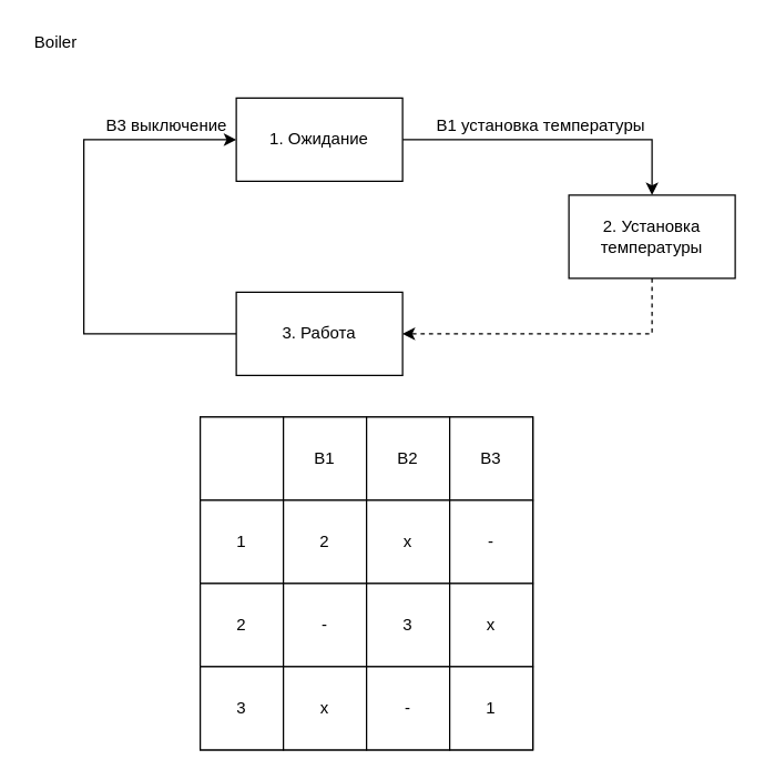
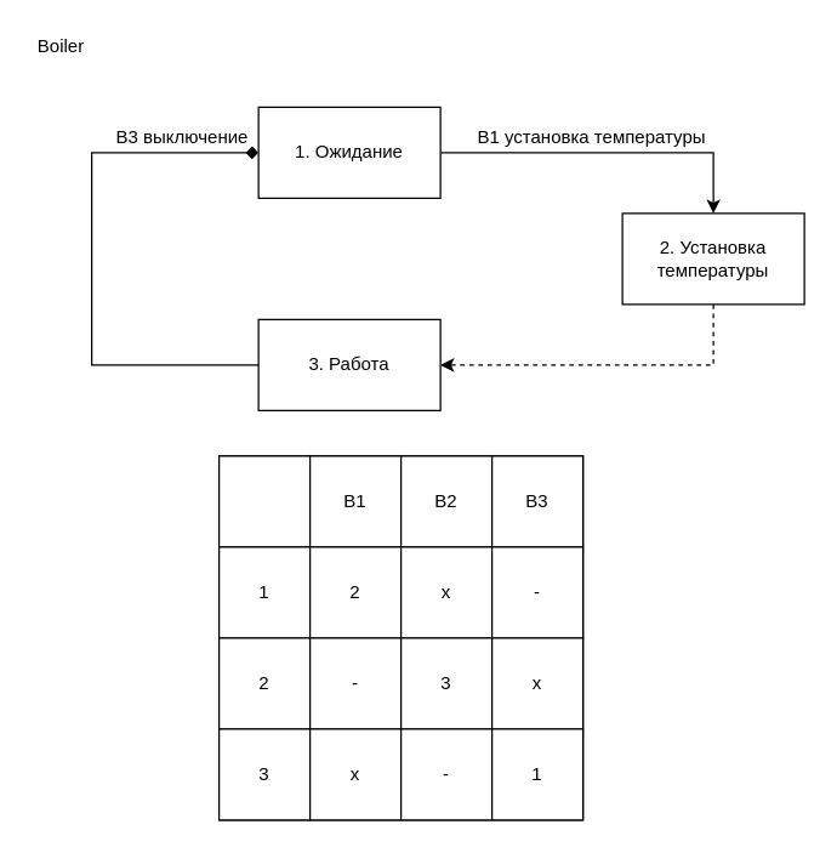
  <mxCell id="0" />
  <mxCell id="1" parent="0" />
  <mxCell id="2" value="Boiler" style="text;html=1;strokeColor=none;fillColor=none;align=center;verticalAlign=middle;whiteSpace=wrap;rounded=0;" parent="1" vertex="1"><mxGeometry x="20" y="20" width="40" height="20" as="geometry" /></mxCell>
  <mxCell id="3" style="edgeStyle=orthogonalEdgeStyle;rounded=0;orthogonalLoop=1;jettySize=auto;html=1;exitX=1;exitY=0.5;exitDx=0;exitDy=0;entryX=0.5;entryY=0;entryDx=0;entryDy=0;" parent="1" source="4" target="6" edge="1"><mxGeometry relative="1" as="geometry" /></mxCell>
  <mxCell id="4" value="1. Ожидание" style="rounded=0;whiteSpace=wrap;html=1;" parent="1" vertex="1"><mxGeometry x="170" y="70" width="120" height="60" as="geometry" /></mxCell>
  <mxCell id="5" style="edgeStyle=orthogonalEdgeStyle;rounded=0;orthogonalLoop=1;jettySize=auto;html=1;exitX=0.5;exitY=1;exitDx=0;exitDy=0;entryX=1;entryY=0.5;entryDx=0;entryDy=0;dashed=1;" parent="1" source="6" target="8" edge="1"><mxGeometry relative="1" as="geometry" /></mxCell>
  <mxCell id="6" value="2. Установка&lt;br&gt;температуры" style="rounded=0;whiteSpace=wrap;html=1;" parent="1" vertex="1"><mxGeometry x="410" y="140" width="120" height="60" as="geometry" /></mxCell>
- <mxCell id="7" style="edgeStyle=orthogonalEdgeStyle;rounded=0;orthogonalLoop=1;jettySize=auto;html=1;exitX=0;exitY=0.5;exitDx=0;exitDy=0;entryX=0;entryY=0.5;entryDx=0;entryDy=0;" parent="1" source="8" target="4" edge="1"><mxGeometry relative="1" as="geometry"><Array as="points"><mxPoint x="60" y="240" /><mxPoint x="60" y="100" /></Array></mxGeometry></mxCell>
+ <mxCell id="7" style="edgeStyle=orthogonalEdgeStyle;rounded=0;orthogonalLoop=1;jettySize=auto;html=1;exitX=0;exitY=0.5;exitDx=0;exitDy=0;entryX=0;entryY=0.5;entryDx=0;entryDy=0;endArrow=diamond;" parent="1" source="8" target="4" edge="1"><mxGeometry relative="1" as="geometry"><Array as="points"><mxPoint x="60" y="240" /><mxPoint x="60" y="100" /></Array></mxGeometry></mxCell>
  <mxCell id="8" value="3. Работа" style="rounded=0;whiteSpace=wrap;html=1;" parent="1" vertex="1"><mxGeometry x="170" y="210" width="120" height="60" as="geometry" /></mxCell>
  <mxCell id="9" value="B1 установка температуры" style="text;html=1;strokeColor=none;fillColor=none;align=center;verticalAlign=middle;whiteSpace=wrap;rounded=0;" vertex="1" parent="1"><mxGeometry x="280" y="80" width="220" height="20" as="geometry" /></mxCell>
  <mxCell id="10" value="B3 выключение" style="text;html=1;strokeColor=none;fillColor=none;align=center;verticalAlign=middle;whiteSpace=wrap;rounded=0;" vertex="1" parent="1"><mxGeometry x="60" y="80" width="120" height="20" as="geometry" /></mxCell>
  <mxCell id="11" value="" style="rounded=0;whiteSpace=wrap;html=1;" vertex="1" parent="1"><mxGeometry x="144" y="300" width="240" height="240" as="geometry" /></mxCell>
  <mxCell id="12" value="" style="whiteSpace=wrap;html=1;aspect=fixed;" vertex="1" parent="1"><mxGeometry x="144" y="300" width="60" height="60" as="geometry" /></mxCell>
  <mxCell id="13" value="B1" style="whiteSpace=wrap;html=1;aspect=fixed;" vertex="1" parent="1"><mxGeometry x="204" y="300" width="60" height="60" as="geometry" /></mxCell>
  <mxCell id="14" value="B2" style="whiteSpace=wrap;html=1;aspect=fixed;" vertex="1" parent="1"><mxGeometry x="264" y="300" width="60" height="60" as="geometry" /></mxCell>
  <mxCell id="15" value="B3" style="whiteSpace=wrap;html=1;aspect=fixed;" vertex="1" parent="1"><mxGeometry x="324" y="300" width="60" height="60" as="geometry" /></mxCell>
  <mxCell id="16" value="1" style="whiteSpace=wrap;html=1;aspect=fixed;" vertex="1" parent="1"><mxGeometry x="144" y="360" width="60" height="60" as="geometry" /></mxCell>
  <mxCell id="17" value="2" style="whiteSpace=wrap;html=1;aspect=fixed;" vertex="1" parent="1"><mxGeometry x="204" y="360" width="60" height="60" as="geometry" /></mxCell>
  <mxCell id="18" value="x" style="whiteSpace=wrap;html=1;aspect=fixed;" vertex="1" parent="1"><mxGeometry x="264" y="360" width="60" height="60" as="geometry" /></mxCell>
  <mxCell id="19" value="-" style="whiteSpace=wrap;html=1;aspect=fixed;" vertex="1" parent="1"><mxGeometry x="324" y="360" width="60" height="60" as="geometry" /></mxCell>
  <mxCell id="20" value="2" style="whiteSpace=wrap;html=1;aspect=fixed;" vertex="1" parent="1"><mxGeometry x="144" y="420" width="60" height="60" as="geometry" /></mxCell>
  <mxCell id="21" value="-" style="whiteSpace=wrap;html=1;aspect=fixed;" vertex="1" parent="1"><mxGeometry x="204" y="420" width="60" height="60" as="geometry" /></mxCell>
  <mxCell id="22" value="3" style="whiteSpace=wrap;html=1;aspect=fixed;" vertex="1" parent="1"><mxGeometry x="264" y="420" width="60" height="60" as="geometry" /></mxCell>
  <mxCell id="23" value="x" style="whiteSpace=wrap;html=1;aspect=fixed;" vertex="1" parent="1"><mxGeometry x="324" y="420" width="60" height="60" as="geometry" /></mxCell>
  <mxCell id="24" value="3" style="whiteSpace=wrap;html=1;aspect=fixed;" vertex="1" parent="1"><mxGeometry x="144" y="480" width="60" height="60" as="geometry" /></mxCell>
  <mxCell id="25" value="x" style="whiteSpace=wrap;html=1;aspect=fixed;" vertex="1" parent="1"><mxGeometry x="204" y="480" width="60" height="60" as="geometry" /></mxCell>
  <mxCell id="26" value="-" style="whiteSpace=wrap;html=1;aspect=fixed;" vertex="1" parent="1"><mxGeometry x="264" y="480" width="60" height="60" as="geometry" /></mxCell>
  <mxCell id="27" value="1" style="whiteSpace=wrap;html=1;aspect=fixed;" vertex="1" parent="1"><mxGeometry x="324" y="480" width="60" height="60" as="geometry" /></mxCell>
